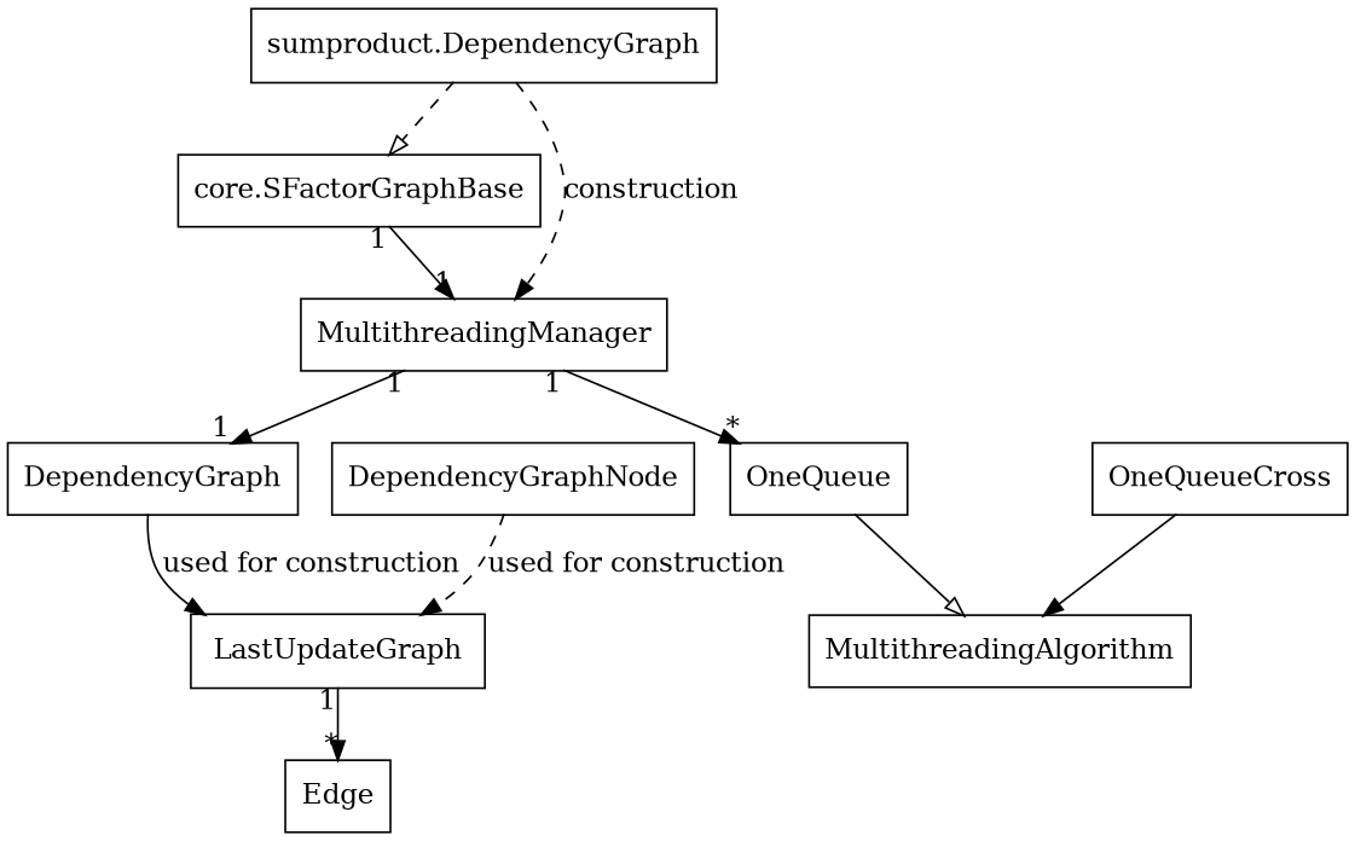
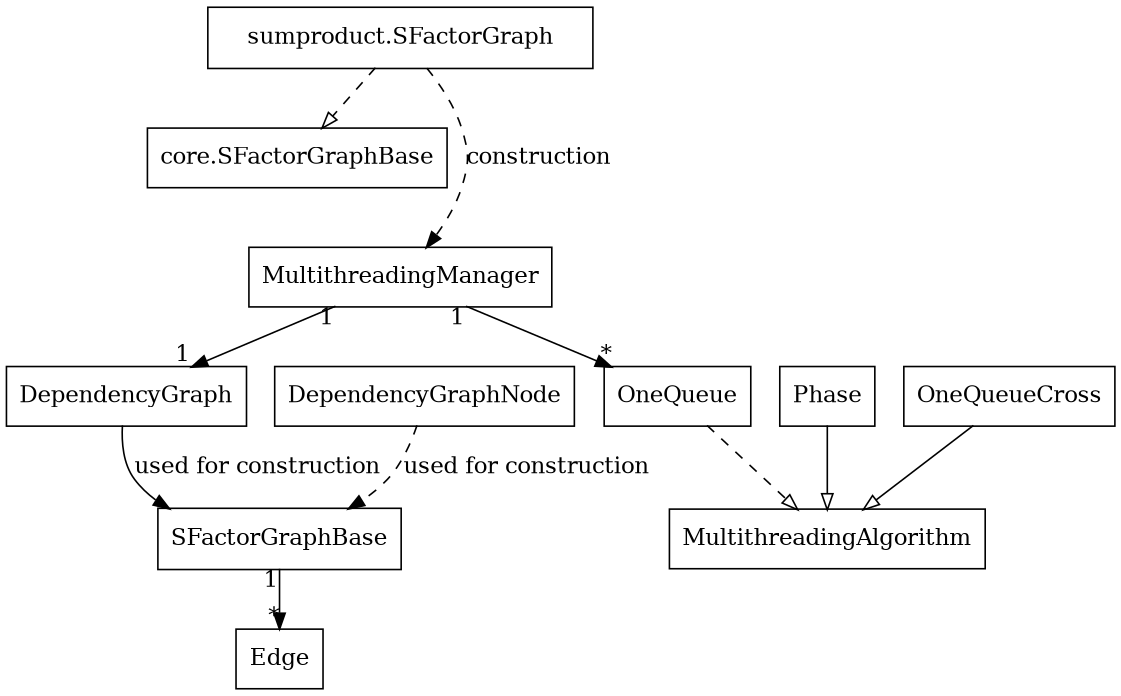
  digraph {
    node [shape=record]
    n1 [label="core.SFactorGraphBase"]
    MultithreadingManager
    DependencyGraph
    OneQueue
-   LastUpdateGraph
-   n6 [label="sumproduct.DependencyGraph"]
+   LastUpdateGraph [label=SFactorGraphBase]
+   n6 [label="sumproduct.SFactorGraph"]
+   Phase
    MultithreadingAlgorithm
    OneQueueCross
    DependencyGraphNode
    n11 [label="Edge"]
-   n1 -> MultithreadingManager [headlabel=1 taillabel=1]
    MultithreadingManager -> DependencyGraph [headlabel=1 taillabel=1]
    MultithreadingManager -> OneQueue [headlabel="*" taillabel=1]
    DependencyGraph -> LastUpdateGraph [label="used for construction" style=solid]
-   OneQueue -> MultithreadingAlgorithm [arrowhead=empty]
+   OneQueue -> MultithreadingAlgorithm [arrowhead=empty style=dashed]
    LastUpdateGraph -> n11 [headlabel="*" taillabel=1]
    n6 -> n1 [arrowhead=empty style=dashed]
    n6 -> MultithreadingManager [label=construction style=dashed]
-   OneQueueCross -> MultithreadingAlgorithm [arrowhead=normal]
+   Phase -> MultithreadingAlgorithm [arrowhead=empty]
+   OneQueueCross -> MultithreadingAlgorithm [arrowhead=empty]
    DependencyGraphNode -> LastUpdateGraph [label="used for construction" style=dashed]
  }
